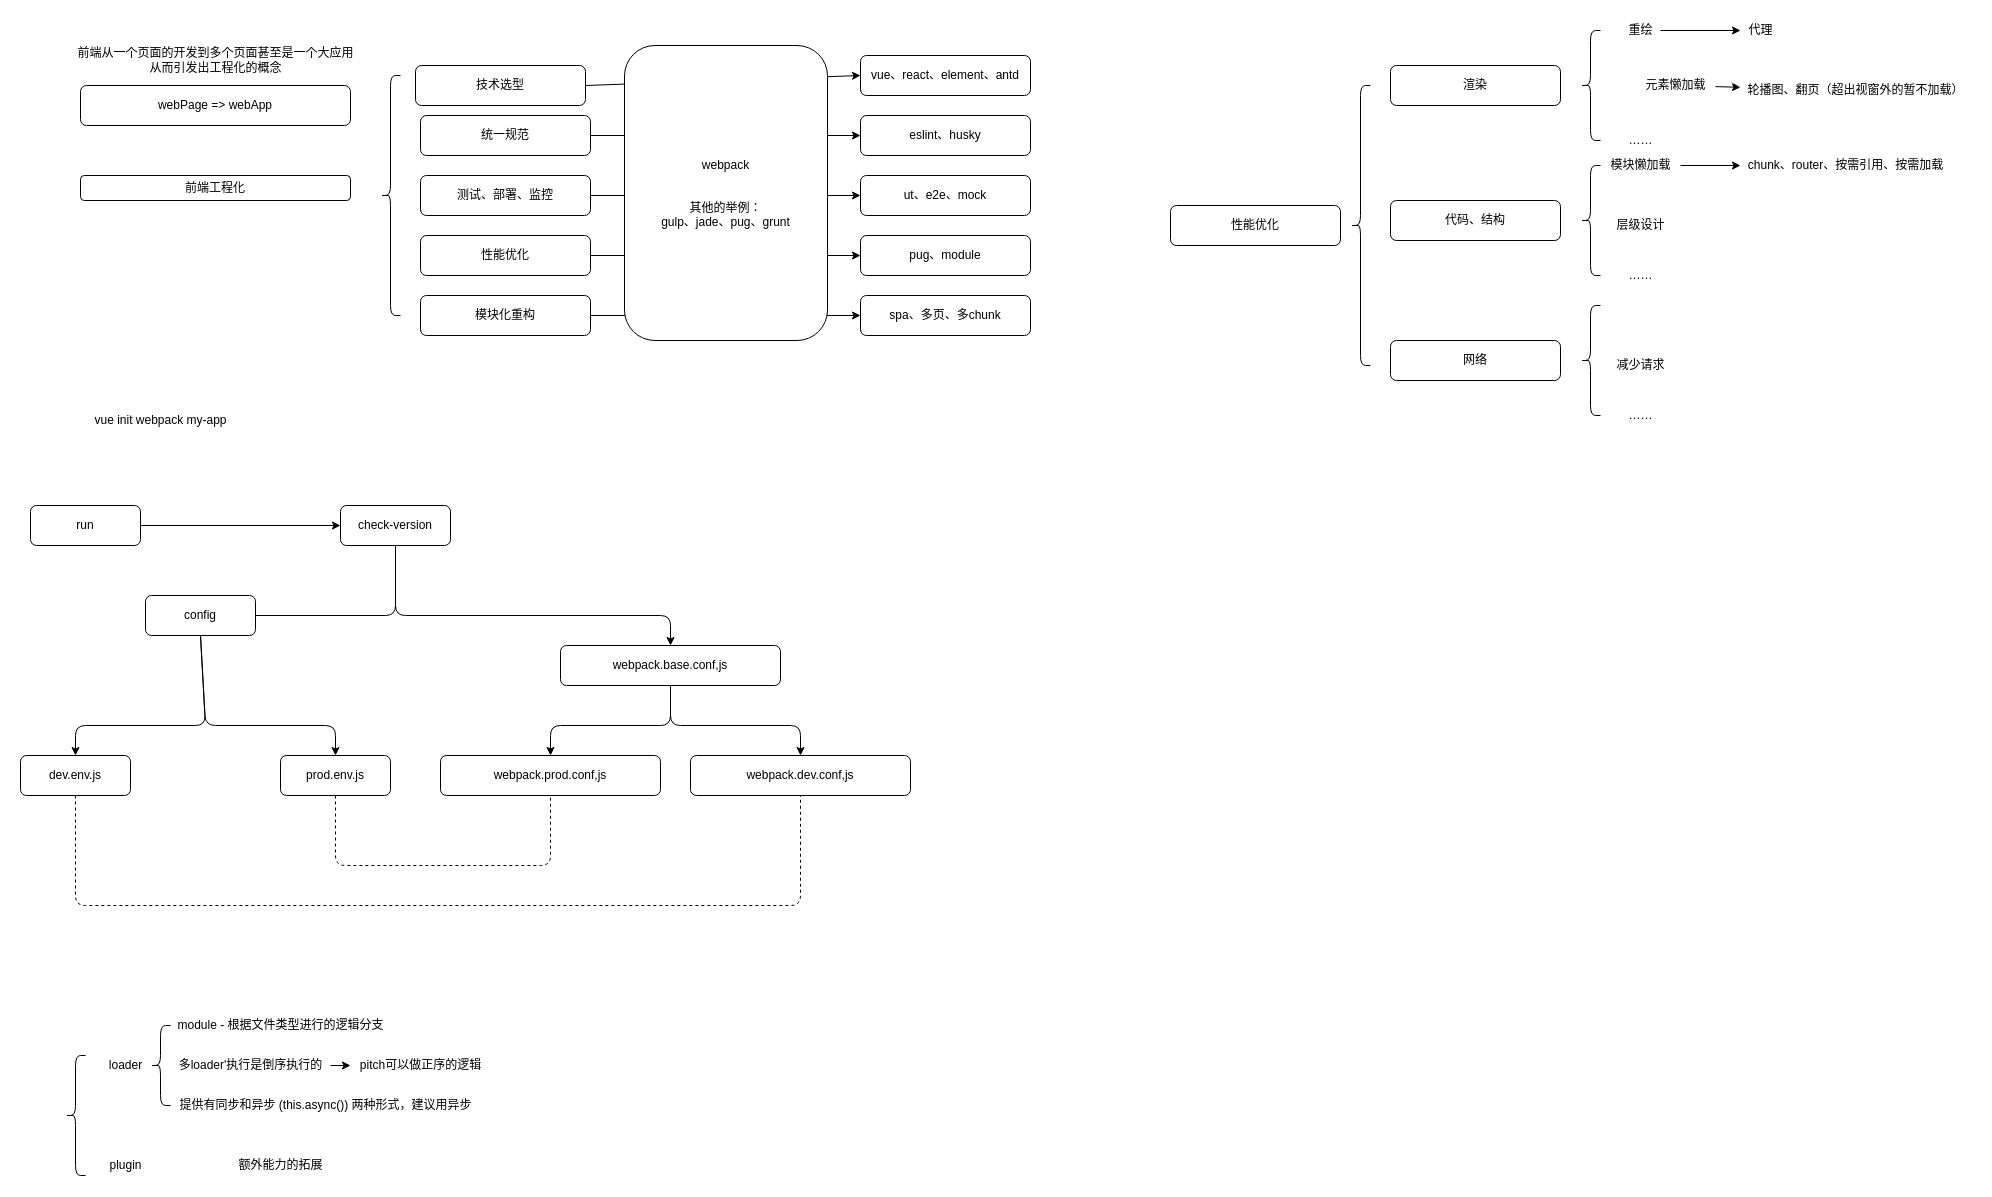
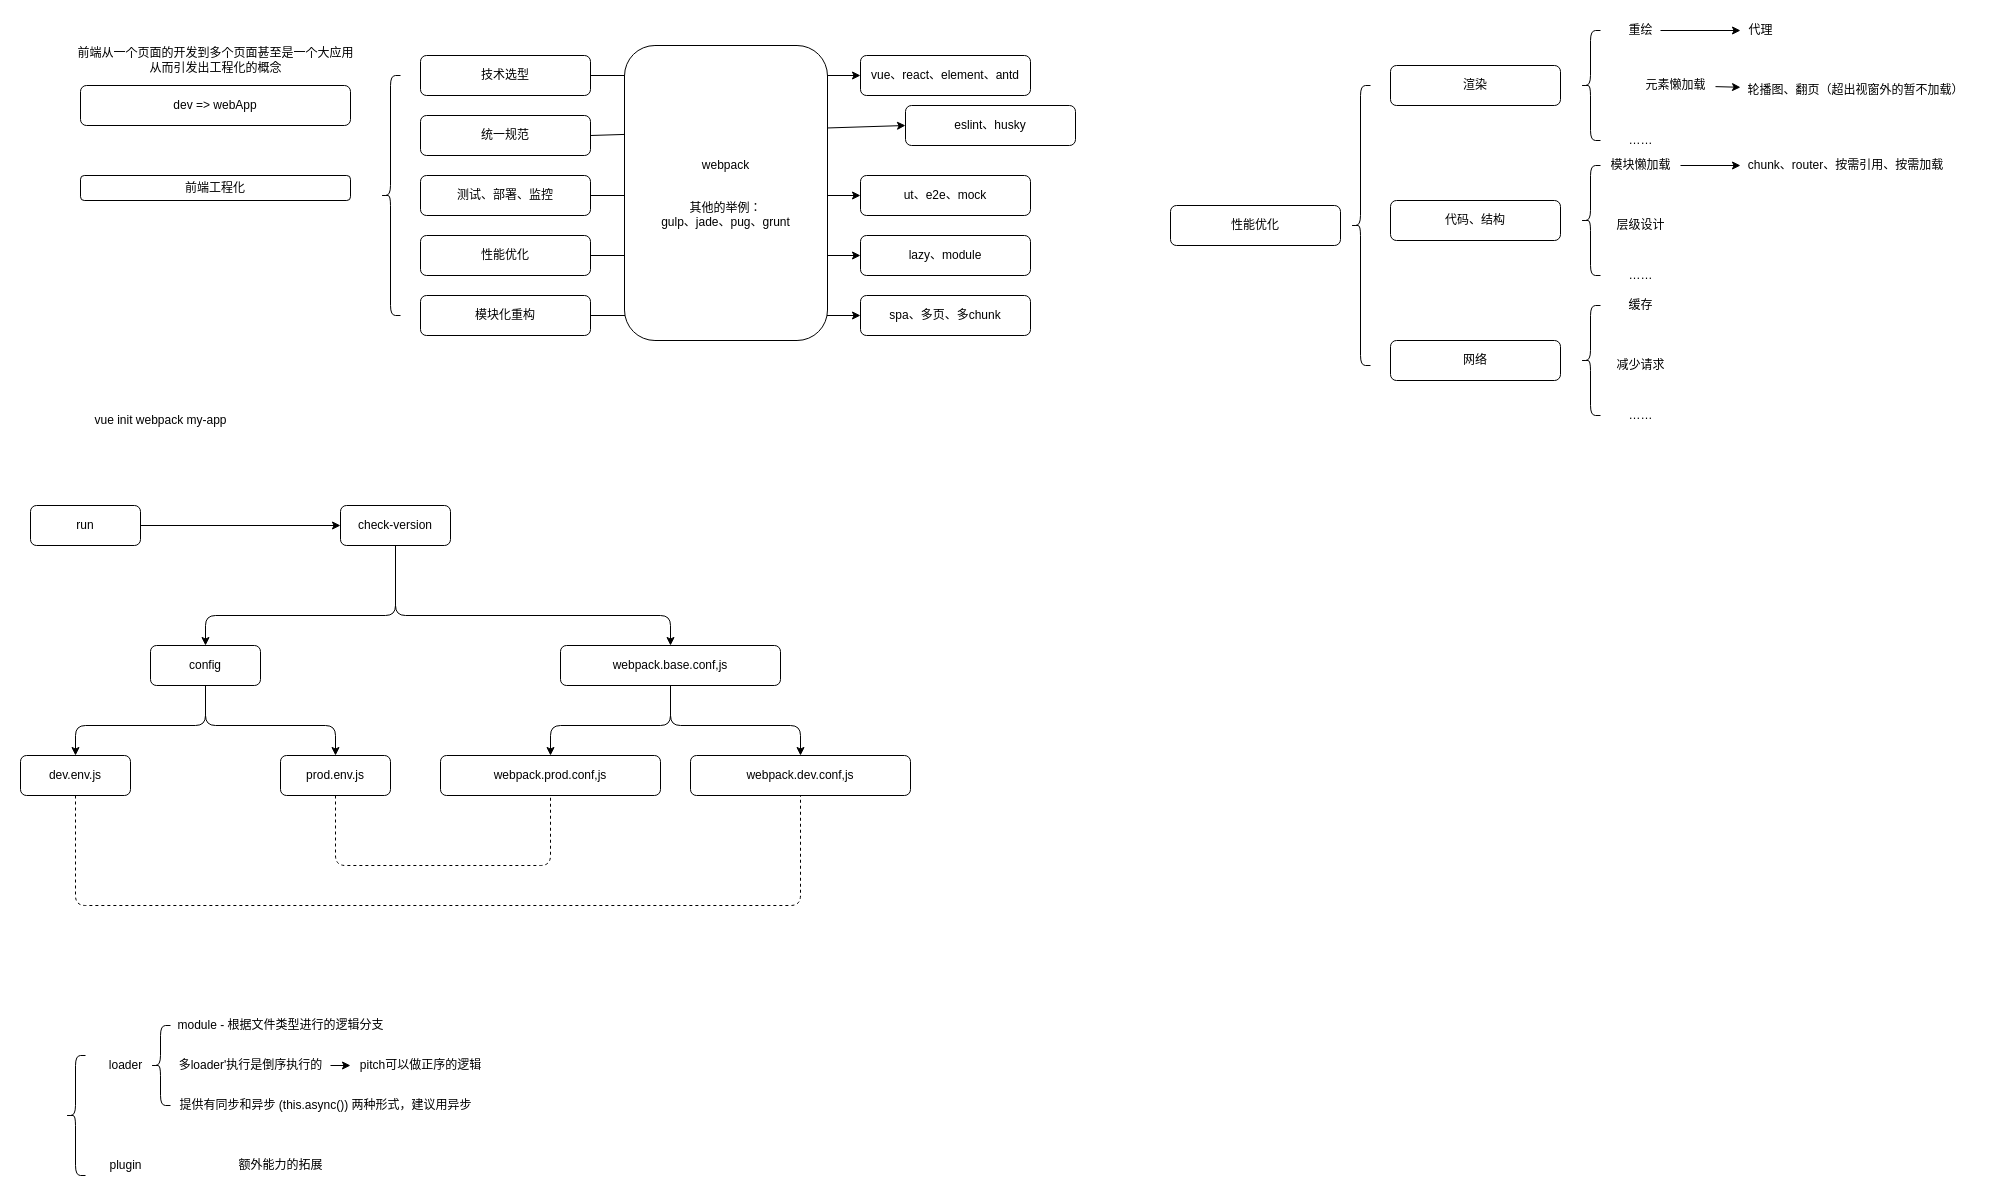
  <mxCell id="0" />
  <mxCell id="1" parent="0" />
- <mxCell id="2" value="webPage =&amp;gt; webApp" style="rounded=1;whiteSpace=wrap;html=1;" parent="1" vertex="1"><mxGeometry x="80" y="85" width="270" height="40" as="geometry" /></mxCell>
+ <mxCell id="2" value="dev =&amp;gt; webApp" style="rounded=1;whiteSpace=wrap;html=1;" parent="1" vertex="1"><mxGeometry x="80" y="85" width="270" height="40" as="geometry" /></mxCell>
  <mxCell id="3" value="前端从一个页面的开发到多个页面甚至是一个大应用&lt;br&gt;从而引发出工程化的概念" style="text;html=1;align=center;verticalAlign=middle;resizable=0;points=[];autosize=1;strokeColor=none;fillColor=none;" parent="1" vertex="1"><mxGeometry x="70" y="45" width="290" height="30" as="geometry" /></mxCell>
  <mxCell id="4" value="前端工程化" style="rounded=1;whiteSpace=wrap;html=1;" parent="1" vertex="1"><mxGeometry x="80" y="175" width="270" height="25" as="geometry" /></mxCell>
  <mxCell id="5" style="edgeStyle=none;html=1;exitX=1;exitY=0.5;exitDx=0;exitDy=0;entryX=0;entryY=0.5;entryDx=0;entryDy=0;" parent="1" source="6" target="16" edge="1"><mxGeometry relative="1" as="geometry" /></mxCell>
- <mxCell id="6" value="技术选型" style="rounded=1;whiteSpace=wrap;html=1;" parent="1" vertex="1"><mxGeometry x="415" y="65" width="170" height="40" as="geometry" /></mxCell>
+ <mxCell id="6" value="技术选型" style="rounded=1;whiteSpace=wrap;html=1;" parent="1" vertex="1"><mxGeometry x="420" y="55" width="170" height="40" as="geometry" /></mxCell>
  <mxCell id="7" style="edgeStyle=none;html=1;exitX=1;exitY=0.5;exitDx=0;exitDy=0;entryX=0;entryY=0.5;entryDx=0;entryDy=0;" parent="1" source="8" target="17" edge="1"><mxGeometry relative="1" as="geometry" /></mxCell>
  <mxCell id="8" value="统一规范" style="rounded=1;whiteSpace=wrap;html=1;" parent="1" vertex="1"><mxGeometry x="420" y="115" width="170" height="40" as="geometry" /></mxCell>
  <mxCell id="9" value="" style="shape=curlyBracket;whiteSpace=wrap;html=1;rounded=1;" parent="1" vertex="1"><mxGeometry x="380" y="75" width="20" height="240" as="geometry" /></mxCell>
  <mxCell id="10" value="" style="edgeStyle=none;html=1;" parent="1" source="11" target="18" edge="1"><mxGeometry relative="1" as="geometry" /></mxCell>
  <mxCell id="11" value="测试、部署、监控" style="rounded=1;whiteSpace=wrap;html=1;" parent="1" vertex="1"><mxGeometry x="420" y="175" width="170" height="40" as="geometry" /></mxCell>
  <mxCell id="12" value="" style="edgeStyle=none;html=1;" parent="1" source="13" target="19" edge="1"><mxGeometry relative="1" as="geometry" /></mxCell>
  <mxCell id="13" value="性能优化" style="rounded=1;whiteSpace=wrap;html=1;" parent="1" vertex="1"><mxGeometry x="420" y="235" width="170" height="40" as="geometry" /></mxCell>
  <mxCell id="14" value="" style="edgeStyle=none;html=1;" parent="1" source="15" target="20" edge="1"><mxGeometry relative="1" as="geometry" /></mxCell>
  <mxCell id="15" value="模块化重构" style="rounded=1;whiteSpace=wrap;html=1;" parent="1" vertex="1"><mxGeometry x="420" y="295" width="170" height="40" as="geometry" /></mxCell>
  <mxCell id="16" value="vue、react、element、antd" style="rounded=1;whiteSpace=wrap;html=1;" parent="1" vertex="1"><mxGeometry x="860" y="55" width="170" height="40" as="geometry" /></mxCell>
- <mxCell id="17" value="eslint、husky" style="rounded=1;whiteSpace=wrap;html=1;" parent="1" vertex="1"><mxGeometry x="860" y="115" width="170" height="40" as="geometry" /></mxCell>
+ <mxCell id="17" value="eslint、husky" style="rounded=1;whiteSpace=wrap;html=1;" parent="1" vertex="1"><mxGeometry x="905" y="105" width="170" height="40" as="geometry" /></mxCell>
  <mxCell id="18" value="ut、e2e、mock" style="rounded=1;whiteSpace=wrap;html=1;" parent="1" vertex="1"><mxGeometry x="860" y="175" width="170" height="40" as="geometry" /></mxCell>
- <mxCell id="19" value="pug、module" style="rounded=1;whiteSpace=wrap;html=1;" parent="1" vertex="1"><mxGeometry x="860" y="235" width="170" height="40" as="geometry" /></mxCell>
+ <mxCell id="19" value="lazy、module" style="rounded=1;whiteSpace=wrap;html=1;" parent="1" vertex="1"><mxGeometry x="860" y="235" width="170" height="40" as="geometry" /></mxCell>
  <mxCell id="20" value="spa、多页、多chunk" style="rounded=1;whiteSpace=wrap;html=1;" parent="1" vertex="1"><mxGeometry x="860" y="295" width="170" height="40" as="geometry" /></mxCell>
  <mxCell id="21" value="webpack&lt;br&gt;&lt;br&gt;&lt;br&gt;其他的举例：&lt;br&gt;gulp、jade、pug、grunt" style="rounded=1;whiteSpace=wrap;html=1;" parent="1" vertex="1"><mxGeometry x="624" y="45" width="203" height="295" as="geometry" /></mxCell>
  <mxCell id="22" style="edgeStyle=none;html=1;exitX=1;exitY=0.5;exitDx=0;exitDy=0;entryX=0;entryY=0.5;entryDx=0;entryDy=0;" parent="1" source="23" target="26" edge="1"><mxGeometry relative="1" as="geometry" /></mxCell>
  <mxCell id="23" value="run" style="rounded=1;whiteSpace=wrap;html=1;" parent="1" vertex="1"><mxGeometry x="30" y="505" width="110" height="40" as="geometry" /></mxCell>
  <mxCell id="24" style="edgeStyle=none;html=1;exitX=0.5;exitY=1;exitDx=0;exitDy=0;entryX=0.5;entryY=0;entryDx=0;entryDy=0;" parent="1" source="26" target="29" edge="1"><mxGeometry relative="1" as="geometry"><Array as="points"><mxPoint x="395" y="615" /><mxPoint x="205" y="615" /></Array></mxGeometry></mxCell>
  <mxCell id="25" style="edgeStyle=none;html=1;exitX=0.5;exitY=1;exitDx=0;exitDy=0;entryX=0.5;entryY=0;entryDx=0;entryDy=0;" parent="1" source="26" target="32" edge="1"><mxGeometry relative="1" as="geometry"><Array as="points"><mxPoint x="395" y="615" /><mxPoint x="670" y="615" /></Array></mxGeometry></mxCell>
  <mxCell id="26" value="check-version" style="rounded=1;whiteSpace=wrap;html=1;" parent="1" vertex="1"><mxGeometry x="340" y="505" width="110" height="40" as="geometry" /></mxCell>
  <mxCell id="27" style="edgeStyle=none;html=1;exitX=0.5;exitY=1;exitDx=0;exitDy=0;entryX=0.5;entryY=0;entryDx=0;entryDy=0;" parent="1" source="29" target="33" edge="1"><mxGeometry relative="1" as="geometry"><Array as="points"><mxPoint x="205" y="725" /><mxPoint x="75" y="725" /></Array></mxGeometry></mxCell>
  <mxCell id="28" style="edgeStyle=none;html=1;exitX=0.5;exitY=1;exitDx=0;exitDy=0;entryX=0.5;entryY=0;entryDx=0;entryDy=0;" parent="1" source="29" target="34" edge="1"><mxGeometry relative="1" as="geometry"><Array as="points"><mxPoint x="205" y="725" /><mxPoint x="335" y="725" /></Array></mxGeometry></mxCell>
- <mxCell id="29" value="config" style="rounded=1;whiteSpace=wrap;html=1;" parent="1" vertex="1"><mxGeometry x="145" y="595" width="110" height="40" as="geometry" /></mxCell>
+ <mxCell id="29" value="config" style="rounded=1;whiteSpace=wrap;html=1;" parent="1" vertex="1"><mxGeometry x="150" y="645" width="110" height="40" as="geometry" /></mxCell>
  <mxCell id="30" style="edgeStyle=none;html=1;exitX=0.5;exitY=1;exitDx=0;exitDy=0;entryX=0.5;entryY=0;entryDx=0;entryDy=0;" parent="1" source="32" target="35" edge="1"><mxGeometry relative="1" as="geometry"><Array as="points"><mxPoint x="670" y="725" /><mxPoint x="550" y="725" /></Array></mxGeometry></mxCell>
  <mxCell id="31" style="edgeStyle=none;html=1;exitX=0.5;exitY=1;exitDx=0;exitDy=0;entryX=0.5;entryY=0;entryDx=0;entryDy=0;" parent="1" source="32" target="36" edge="1"><mxGeometry relative="1" as="geometry"><Array as="points"><mxPoint x="670" y="725" /><mxPoint x="800" y="725" /></Array></mxGeometry></mxCell>
  <mxCell id="32" value="webpack.base.conf,js" style="rounded=1;whiteSpace=wrap;html=1;" parent="1" vertex="1"><mxGeometry x="560" y="645" width="220" height="40" as="geometry" /></mxCell>
  <mxCell id="33" value="dev.env.js" style="rounded=1;whiteSpace=wrap;html=1;" parent="1" vertex="1"><mxGeometry x="20" y="755" width="110" height="40" as="geometry" /></mxCell>
  <mxCell id="34" value="prod.env.js" style="rounded=1;whiteSpace=wrap;html=1;" parent="1" vertex="1"><mxGeometry x="280" y="755" width="110" height="40" as="geometry" /></mxCell>
  <mxCell id="35" value="webpack.prod.conf,js" style="rounded=1;whiteSpace=wrap;html=1;" parent="1" vertex="1"><mxGeometry x="440" y="755" width="220" height="40" as="geometry" /></mxCell>
  <mxCell id="36" value="webpack.dev.conf,js" style="rounded=1;whiteSpace=wrap;html=1;" parent="1" vertex="1"><mxGeometry x="690" y="755" width="220" height="40" as="geometry" /></mxCell>
  <mxCell id="37" value="" style="endArrow=none;dashed=1;html=1;entryX=0.5;entryY=1;entryDx=0;entryDy=0;exitX=0.5;exitY=1;exitDx=0;exitDy=0;" parent="1" source="34" target="35" edge="1"><mxGeometry width="50" height="50" relative="1" as="geometry"><mxPoint x="320" y="865" as="sourcePoint" /><mxPoint x="190" y="775" as="targetPoint" /><Array as="points"><mxPoint x="335" y="865" /><mxPoint x="550" y="865" /></Array></mxGeometry></mxCell>
  <mxCell id="38" value="" style="endArrow=none;dashed=1;html=1;entryX=0.5;entryY=1;entryDx=0;entryDy=0;exitX=0.5;exitY=1;exitDx=0;exitDy=0;" parent="1" source="33" target="36" edge="1"><mxGeometry width="50" height="50" relative="1" as="geometry"><mxPoint x="330" y="835" as="sourcePoint" /><mxPoint x="545" y="835" as="targetPoint" /><Array as="points"><mxPoint x="75" y="905" /><mxPoint x="800" y="905" /></Array></mxGeometry></mxCell>
  <mxCell id="39" value="性能优化" style="rounded=1;whiteSpace=wrap;html=1;" parent="1" vertex="1"><mxGeometry x="1170" y="205" width="170" height="40" as="geometry" /></mxCell>
  <mxCell id="40" value="" style="shape=curlyBracket;whiteSpace=wrap;html=1;rounded=1;" parent="1" vertex="1"><mxGeometry x="1350" y="85" width="20" height="280" as="geometry" /></mxCell>
  <mxCell id="41" value="渲染" style="rounded=1;whiteSpace=wrap;html=1;" parent="1" vertex="1"><mxGeometry x="1390" y="65" width="170" height="40" as="geometry" /></mxCell>
  <mxCell id="42" value="" style="shape=curlyBracket;whiteSpace=wrap;html=1;rounded=1;" parent="1" vertex="1"><mxGeometry x="1580" y="30" width="20" height="110" as="geometry" /></mxCell>
  <mxCell id="43" value="" style="edgeStyle=none;html=1;" parent="1" source="44" target="45" edge="1"><mxGeometry relative="1" as="geometry" /></mxCell>
  <mxCell id="44" value="重绘" style="text;html=1;align=center;verticalAlign=middle;resizable=0;points=[];autosize=1;strokeColor=none;fillColor=none;" parent="1" vertex="1"><mxGeometry x="1620" y="20" width="40" height="20" as="geometry" /></mxCell>
  <mxCell id="45" value="代理" style="text;html=1;align=center;verticalAlign=middle;resizable=0;points=[];autosize=1;strokeColor=none;fillColor=none;" parent="1" vertex="1"><mxGeometry x="1740" y="20" width="40" height="20" as="geometry" /></mxCell>
  <mxCell id="46" value="" style="edgeStyle=none;html=1;" parent="1" source="47" target="48" edge="1"><mxGeometry relative="1" as="geometry" /></mxCell>
  <mxCell id="47" value="元素懒加载" style="text;html=1;align=center;verticalAlign=middle;resizable=0;points=[];autosize=1;strokeColor=none;fillColor=none;" parent="1" vertex="1"><mxGeometry x="1635" y="75" width="80" height="20" as="geometry" /></mxCell>
  <mxCell id="48" value="轮播图、翻页（超出视窗外的暂不加载）" style="text;html=1;align=center;verticalAlign=middle;resizable=0;points=[];autosize=1;strokeColor=none;fillColor=none;" parent="1" vertex="1"><mxGeometry x="1740" y="80" width="230" height="20" as="geometry" /></mxCell>
  <mxCell id="49" value="……" style="text;html=1;align=center;verticalAlign=middle;resizable=0;points=[];autosize=1;strokeColor=none;fillColor=none;" parent="1" vertex="1"><mxGeometry x="1620" y="130" width="40" height="20" as="geometry" /></mxCell>
  <mxCell id="50" value="代码、结构" style="rounded=1;whiteSpace=wrap;html=1;" vertex="1" parent="1"><mxGeometry x="1390" y="200" width="170" height="40" as="geometry" /></mxCell>
  <mxCell id="51" value="" style="shape=curlyBracket;whiteSpace=wrap;html=1;rounded=1;" vertex="1" parent="1"><mxGeometry x="1580" y="165" width="20" height="110" as="geometry" /></mxCell>
  <mxCell id="52" value="" style="edgeStyle=none;html=1;" edge="1" parent="1" source="53" target="54"><mxGeometry relative="1" as="geometry" /></mxCell>
  <mxCell id="53" value="模块懒加载" style="text;html=1;align=center;verticalAlign=middle;resizable=0;points=[];autosize=1;strokeColor=none;fillColor=none;" vertex="1" parent="1"><mxGeometry x="1600" y="155" width="80" height="20" as="geometry" /></mxCell>
  <mxCell id="54" value="chunk、router、按需引用、按需加载" style="text;html=1;align=center;verticalAlign=middle;resizable=0;points=[];autosize=1;strokeColor=none;fillColor=none;" vertex="1" parent="1"><mxGeometry x="1740" y="155" width="210" height="20" as="geometry" /></mxCell>
  <mxCell id="55" value="层级设计" style="text;html=1;align=center;verticalAlign=middle;resizable=0;points=[];autosize=1;strokeColor=none;fillColor=none;" vertex="1" parent="1"><mxGeometry x="1610" y="215" width="60" height="20" as="geometry" /></mxCell>
  <mxCell id="56" value="……" style="text;html=1;align=center;verticalAlign=middle;resizable=0;points=[];autosize=1;strokeColor=none;fillColor=none;" vertex="1" parent="1"><mxGeometry x="1620" y="265" width="40" height="20" as="geometry" /></mxCell>
  <mxCell id="57" value="网络" style="rounded=1;whiteSpace=wrap;html=1;" vertex="1" parent="1"><mxGeometry x="1390" y="340" width="170" height="40" as="geometry" /></mxCell>
  <mxCell id="58" value="" style="shape=curlyBracket;whiteSpace=wrap;html=1;rounded=1;" vertex="1" parent="1"><mxGeometry x="1580" y="305" width="20" height="110" as="geometry" /></mxCell>
+ <mxCell id="59" value="缓存" style="text;html=1;align=center;verticalAlign=middle;resizable=0;points=[];autosize=1;strokeColor=none;fillColor=none;" vertex="1" parent="1"><mxGeometry x="1620" y="295" width="40" height="20" as="geometry" /></mxCell>
  <mxCell id="60" value="减少请求" style="text;html=1;align=center;verticalAlign=middle;resizable=0;points=[];autosize=1;strokeColor=none;fillColor=none;" vertex="1" parent="1"><mxGeometry x="1610" y="355" width="60" height="20" as="geometry" /></mxCell>
  <mxCell id="61" value="……" style="text;html=1;align=center;verticalAlign=middle;resizable=0;points=[];autosize=1;strokeColor=none;fillColor=none;" vertex="1" parent="1"><mxGeometry x="1620" y="405" width="40" height="20" as="geometry" /></mxCell>
  <mxCell id="62" value="vue init webpack my-app" style="text;html=1;align=center;verticalAlign=middle;resizable=0;points=[];autosize=1;strokeColor=none;fillColor=none;" vertex="1" parent="1"><mxGeometry x="85" y="410" width="150" height="20" as="geometry" /></mxCell>
  <mxCell id="63" value="" style="shape=curlyBracket;whiteSpace=wrap;html=1;rounded=1;" vertex="1" parent="1"><mxGeometry x="65" y="1055" width="20" height="120" as="geometry" /></mxCell>
  <mxCell id="64" value="loader" style="text;html=1;align=center;verticalAlign=middle;resizable=0;points=[];autosize=1;strokeColor=none;fillColor=none;" vertex="1" parent="1"><mxGeometry x="100" y="1055" width="50" height="20" as="geometry" /></mxCell>
  <mxCell id="65" value="plugin" style="text;html=1;align=center;verticalAlign=middle;resizable=0;points=[];autosize=1;strokeColor=none;fillColor=none;" vertex="1" parent="1"><mxGeometry x="100" y="1155" width="50" height="20" as="geometry" /></mxCell>
  <mxCell id="66" value="module - 根据文件类型进行的逻辑分支" style="text;html=1;align=center;verticalAlign=middle;resizable=0;points=[];autosize=1;strokeColor=none;fillColor=none;" vertex="1" parent="1"><mxGeometry x="170" y="1015" width="220" height="20" as="geometry" /></mxCell>
  <mxCell id="67" value="额外能力的拓展" style="text;html=1;align=center;verticalAlign=middle;resizable=0;points=[];autosize=1;strokeColor=none;fillColor=none;" vertex="1" parent="1"><mxGeometry x="230" y="1155" width="100" height="20" as="geometry" /></mxCell>
  <mxCell id="68" value="" style="edgeStyle=none;html=1;" edge="1" parent="1" source="69" target="70"><mxGeometry relative="1" as="geometry" /></mxCell>
  <mxCell id="69" value="多loader'执行是倒序执行的" style="text;html=1;align=center;verticalAlign=middle;resizable=0;points=[];autosize=1;strokeColor=none;fillColor=none;" vertex="1" parent="1"><mxGeometry x="170" y="1055" width="160" height="20" as="geometry" /></mxCell>
  <mxCell id="70" value="pitch可以做正序的逻辑" style="text;html=1;align=center;verticalAlign=middle;resizable=0;points=[];autosize=1;strokeColor=none;fillColor=none;" vertex="1" parent="1"><mxGeometry x="350" y="1055" width="140" height="20" as="geometry" /></mxCell>
  <mxCell id="71" value="提供有同步和异步 (this.async()) 两种形式，建议用异步" style="text;html=1;align=center;verticalAlign=middle;resizable=0;points=[];autosize=1;strokeColor=none;fillColor=none;" vertex="1" parent="1"><mxGeometry x="170" y="1095" width="310" height="20" as="geometry" /></mxCell>
  <mxCell id="72" value="" style="shape=curlyBracket;whiteSpace=wrap;html=1;rounded=1;" vertex="1" parent="1"><mxGeometry x="150" y="1025" width="20" height="80" as="geometry" /></mxCell>
